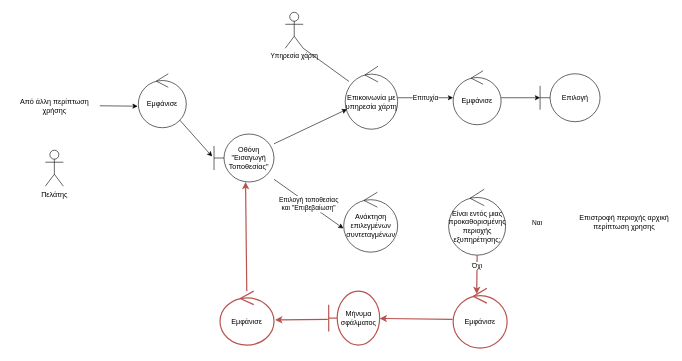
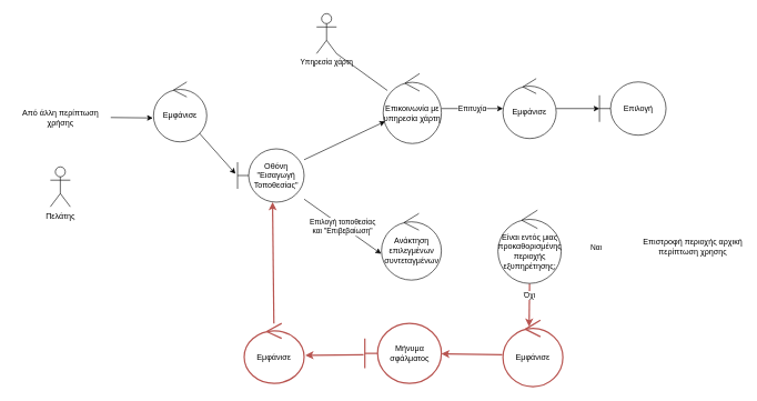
  <mxCell id="0" />
  <mxCell id="1" parent="0" />
  <mxCell id="2" style="edgeStyle=none;html=1;strokeColor=#FFFFFF;exitX=1;exitY=0.333;exitDx=0;exitDy=0;exitPerimeter=0;entryX=-0.035;entryY=0.562;entryDx=0;entryDy=0;entryPerimeter=0;" parent="1" source="3" target="31" edge="1"><mxGeometry relative="1" as="geometry"><mxPoint x="-4.78" y="585.09" as="targetPoint" /></mxGeometry></mxCell>
  <mxCell id="3" value="Πελάτης" style="shape=umlActor;verticalLabelPosition=bottom;verticalAlign=top;html=1;" parent="1" vertex="1"><mxGeometry x="75" y="250" width="30" height="60" as="geometry" /></mxCell>
  <mxCell id="4" value="" style="edgeStyle=none;html=1;exitX=1.041;exitY=0.498;exitDx=0;exitDy=0;exitPerimeter=0;strokeWidth=1;entryX=-0.013;entryY=0.601;entryDx=0;entryDy=0;entryPerimeter=0;" parent="1" source="16" target="28" edge="1"><mxGeometry relative="1" as="geometry"><mxPoint x="235" y="387" as="sourcePoint" /></mxGeometry></mxCell>
  <mxCell id="5" value="Επιτυχία" style="edgeStyle=none;html=1;" parent="1" source="7" target="26" edge="1"><mxGeometry relative="1" as="geometry" /></mxCell>
  <mxCell id="6" style="edgeStyle=none;html=1;entryX=1;entryY=1;entryDx=0;entryDy=0;entryPerimeter=0;endArrow=none;endFill=0;" edge="1" parent="1" source="7" target="23"><mxGeometry relative="1" as="geometry" /></mxCell>
  <mxCell id="7" value="Επικοινωνία με υπηρεσία χάρτη" style="ellipse;shape=umlControl;whiteSpace=wrap;html=1;strokeWidth=1;" parent="1" vertex="1"><mxGeometry x="575" y="110" width="87.5" height="105" as="geometry" /></mxCell>
  <mxCell id="8" value="Επιλογή" style="shape=umlBoundary;whiteSpace=wrap;html=1;" parent="1" vertex="1"><mxGeometry x="900" y="122.5" width="100" height="80" as="geometry" /></mxCell>
  <mxCell id="9" style="edgeStyle=none;html=1;strokeColor=#FFFFFF;" parent="1" source="10" target="15" edge="1"><mxGeometry relative="1" as="geometry" /></mxCell>
  <mxCell id="10" value="Ανάκτηση επιλεγμένων συντεταγμένων" style="ellipse;shape=umlControl;whiteSpace=wrap;html=1;" parent="1" vertex="1"><mxGeometry x="572.5" y="320" width="90" height="100" as="geometry" /></mxCell>
  <mxCell id="11" style="edgeStyle=none;html=1;strokeColor=#FFFFFF;entryX=-0.027;entryY=0.5;entryDx=0;entryDy=0;entryPerimeter=0;" parent="1" source="15" target="24" edge="1"><mxGeometry relative="1" as="geometry"><mxPoint x="941.04" y="373" as="targetPoint" /></mxGeometry></mxCell>
  <mxCell id="12" value="Ναι" style="edgeLabel;html=1;align=center;verticalAlign=middle;resizable=0;points=[];" parent="11" connectable="0" vertex="1"><mxGeometry x="-0.385" y="2" relative="1" as="geometry"><mxPoint x="16" y="2" as="offset" /></mxGeometry></mxCell>
  <mxCell id="13" style="edgeStyle=none;html=1;entryX=0.437;entryY=0.098;entryDx=0;entryDy=0;entryPerimeter=0;strokeColor=#B85450;strokeWidth=2;" parent="1" source="15" target="18" edge="1"><mxGeometry relative="1" as="geometry" /></mxCell>
  <mxCell id="14" value="Όχι" style="edgeLabel;html=1;align=center;verticalAlign=middle;resizable=0;points=[];" parent="13" connectable="0" vertex="1"><mxGeometry x="-0.43" relative="1" as="geometry"><mxPoint as="offset" /></mxGeometry></mxCell>
  <mxCell id="15" value="Είναι εντός μιας προκαθορισμένης περιοχής εξυπηρέτησης;" style="ellipse;shape=umlControl;whiteSpace=wrap;html=1;" parent="1" vertex="1"><mxGeometry x="747.5" y="315" width="95" height="110" as="geometry" /></mxCell>
  <mxCell id="16" value="Από άλλη περίπτωση&lt;br&gt;χρήσης" style="text;html=1;align=center;verticalAlign=middle;resizable=0;points=[];autosize=1;strokeColor=none;fillColor=none;strokeWidth=2;" parent="1" vertex="1"><mxGeometry x="20" y="156" width="140" height="40" as="geometry" /></mxCell>
  <mxCell id="17" style="edgeStyle=none;html=1;strokeColor=#B85450;strokeWidth=2;exitX=-0.011;exitY=0.52;exitDx=0;exitDy=0;exitPerimeter=0;" parent="1" source="18" target="20" edge="1"><mxGeometry relative="1" as="geometry" /></mxCell>
  <mxCell id="18" value="Εμφάνισε" style="ellipse;shape=umlControl;whiteSpace=wrap;html=1;strokeWidth=2;strokeColor=#B85450;" parent="1" vertex="1"><mxGeometry x="755" y="480" width="90" height="100" as="geometry" /></mxCell>
  <mxCell id="19" style="edgeStyle=none;html=1;strokeColor=#B85450;strokeWidth=2;exitX=-0.017;exitY=0.522;exitDx=0;exitDy=0;exitPerimeter=0;entryX=1.022;entryY=0.533;entryDx=0;entryDy=0;entryPerimeter=0;" parent="1" source="20" target="22" edge="1"><mxGeometry relative="1" as="geometry"><mxPoint x="335" y="720" as="targetPoint" /></mxGeometry></mxCell>
- <mxCell id="20" value="Μήνυμα σφάλματος" style="shape=umlBoundary;whiteSpace=wrap;html=1;strokeWidth=2;strokeColor=#B85450;" parent="1" vertex="1"><mxGeometry x="547.5" y="485" width="85" height="90" as="geometry" /></mxCell>
+ <mxCell id="20" value="Μήνυμα σφάλματος" style="shape=umlBoundary;whiteSpace=wrap;html=1;strokeWidth=2;strokeColor=#B85450;" parent="1" vertex="1"><mxGeometry x="547.5" y="485" width="115" height="90" as="geometry" /></mxCell>
  <mxCell id="21" style="edgeStyle=none;html=1;entryX=0.526;entryY=0.999;entryDx=0;entryDy=0;entryPerimeter=0;endArrow=classic;endFill=1;strokeColor=#B85450;strokeWidth=2;" edge="1" parent="1" source="22" target="31"><mxGeometry relative="1" as="geometry" /></mxCell>
  <mxCell id="22" value="Εμφάνισε" style="ellipse;shape=umlControl;whiteSpace=wrap;html=1;strokeWidth=2;strokeColor=#B85450;" parent="1" vertex="1"><mxGeometry x="366.25" y="485" width="90" height="90" as="geometry" /></mxCell>
  <mxCell id="23" value="Υπηρεσία χάρτη" style="shape=umlActor;verticalLabelPosition=bottom;verticalAlign=top;html=1;fontSize=11;" parent="1" vertex="1"><mxGeometry x="475" y="20" width="30" height="60" as="geometry" /></mxCell>
  <mxCell id="24" value="Επιστροφή περιοχής αρχική&lt;br&gt;περίπτωση χρησης" style="text;html=1;align=center;verticalAlign=middle;resizable=0;points=[];autosize=1;strokeColor=none;fillColor=none;" parent="1" vertex="1"><mxGeometry x="965" y="350" width="150" height="40" as="geometry" /></mxCell>
  <mxCell id="25" value="" style="edgeStyle=none;html=1;" parent="1" source="26" target="8" edge="1"><mxGeometry relative="1" as="geometry" /></mxCell>
  <mxCell id="26" value="Εμφάνισε" style="ellipse;shape=umlControl;whiteSpace=wrap;html=1;" parent="1" vertex="1"><mxGeometry x="755" y="117.5" width="80" height="90" as="geometry" /></mxCell>
  <mxCell id="27" style="edgeStyle=none;html=1;entryX=-0.031;entryY=0.468;entryDx=0;entryDy=0;entryPerimeter=0;" parent="1" source="28" target="31" edge="1"><mxGeometry relative="1" as="geometry" /></mxCell>
  <mxCell id="28" value="Εμφάνισε" style="ellipse;shape=umlControl;whiteSpace=wrap;html=1;" parent="1" vertex="1"><mxGeometry x="230" y="122.5" width="80" height="90" as="geometry" /></mxCell>
  <mxCell id="29" value="" style="edgeStyle=none;html=1;" parent="1" source="31" target="7" edge="1"><mxGeometry relative="1" as="geometry" /></mxCell>
  <mxCell id="30" value="Επιλογή τοποθεσίας&lt;br&gt;και &quot;Επιβεβαίωση&quot;" style="edgeStyle=none;html=1;entryX=-0.006;entryY=0.605;entryDx=0;entryDy=0;entryPerimeter=0;" edge="1" parent="1" source="31" target="10"><mxGeometry relative="1" as="geometry" /></mxCell>
  <mxCell id="31" value="Οθόνη &quot;Εισαγωγή Τοποθεσίας&quot;" style="shape=umlBoundary;whiteSpace=wrap;html=1;" parent="1" vertex="1"><mxGeometry x="356.25" y="223" width="100" height="80" as="geometry" /></mxCell>
